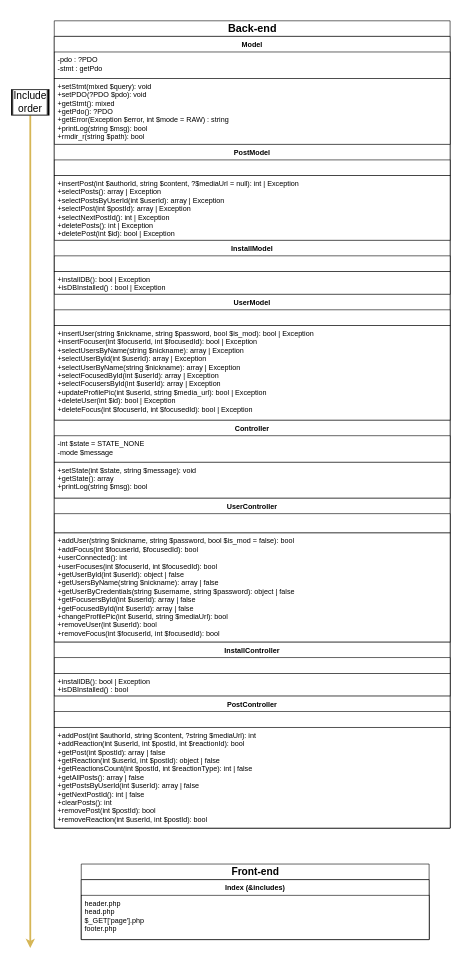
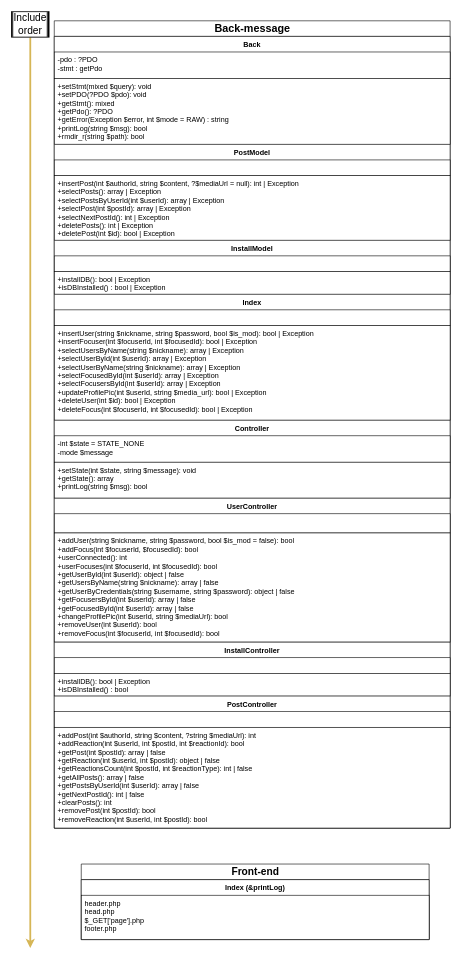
  <mxCell id="0" />
  <mxCell id="1" parent="0" />
  <mxCell id="2" value="" style="endArrow=classic;html=1;rounded=0;strokeWidth=3;fillColor=#fff2cc;strokeColor=#d6b656;labelBorderColor=default;" parent="1" source="31" edge="1"><mxGeometry width="50" height="50" relative="1" as="geometry"><mxPoint x="50" y="65" as="sourcePoint" /><mxPoint x="50" y="1580" as="targetPoint" /></mxGeometry></mxCell>
  <mxCell id="3" value="&lt;font size=&quot;1&quot; style=&quot;&quot;&gt;&lt;b style=&quot;font-size: 17px;&quot;&gt;Front-end&lt;/b&gt;&lt;/font&gt;" style="swimlane;fontStyle=0;childLayout=stackLayout;horizontal=1;startSize=26;fillColor=default;horizontalStack=0;resizeParent=1;resizeParentMax=0;resizeLast=0;collapsible=1;marginBottom=0;html=1;glass=0;labelBackgroundColor=none;labelBorderColor=none;fillStyle=solid;strokeColor=default;fontFamily=Helvetica;" parent="1" vertex="1"><mxGeometry x="135" y="1440" width="580" height="126" as="geometry" /></mxCell>
- <mxCell id="4" value="Index (&amp;includes)" style="swimlane;fontStyle=1;align=center;verticalAlign=top;childLayout=stackLayout;horizontal=1;startSize=26;horizontalStack=0;resizeParent=1;resizeParentMax=0;resizeLast=0;collapsible=1;marginBottom=0;fillColor=default;gradientColor=none;strokeColor=default;swimlaneLine=0;" parent="3" vertex="1"><mxGeometry y="26" width="580" height="100" as="geometry" /></mxCell>
+ <mxCell id="4" value="Index (&amp;printLog)" style="swimlane;fontStyle=1;align=center;verticalAlign=top;childLayout=stackLayout;horizontal=1;startSize=26;horizontalStack=0;resizeParent=1;resizeParentMax=0;resizeLast=0;collapsible=1;marginBottom=0;fillColor=default;gradientColor=none;strokeColor=default;swimlaneLine=0;" parent="3" vertex="1"><mxGeometry y="26" width="580" height="100" as="geometry" /></mxCell>
  <mxCell id="5" value="header.php&#10;head.php&#10;$_GET['page'].php&#10;footer.php" style="text;strokeColor=default;fillColor=default;align=left;verticalAlign=top;spacingLeft=4;spacingRight=4;overflow=hidden;rotatable=0;points=[[0,0.5],[1,0.5]];portConstraint=eastwest;gradientColor=none;swimlaneLine=0;" parent="4" vertex="1"><mxGeometry y="26" width="580" height="74" as="geometry" /></mxCell>
- <mxCell id="6" value="Back-end" style="swimlane;fontStyle=1;childLayout=stackLayout;horizontal=1;startSize=26;fillColor=default;horizontalStack=0;resizeParent=1;resizeParentMax=0;resizeLast=0;collapsible=1;marginBottom=0;glass=0;labelBackgroundColor=none;labelBorderColor=none;fillStyle=solid;strokeColor=default;fontFamily=Helvetica;labelPosition=center;verticalLabelPosition=middle;align=center;verticalAlign=middle;fontSize=18;html=1;" parent="1" vertex="1"><mxGeometry x="90" y="34" width="660" height="1346" as="geometry" /></mxCell>
- <mxCell id="7" value="Model" style="swimlane;fontStyle=1;align=center;verticalAlign=top;childLayout=stackLayout;horizontal=1;startSize=26;horizontalStack=0;resizeParent=1;resizeParentMax=0;resizeLast=0;collapsible=1;marginBottom=0;fillColor=default;gradientColor=none;strokeColor=default;swimlaneLine=0;" parent="6" vertex="1"><mxGeometry y="26" width="660" height="180" as="geometry" /></mxCell>
+ <mxCell id="6" value="Back-message" style="swimlane;fontStyle=1;childLayout=stackLayout;horizontal=1;startSize=26;fillColor=default;horizontalStack=0;resizeParent=1;resizeParentMax=0;resizeLast=0;collapsible=1;marginBottom=0;glass=0;labelBackgroundColor=none;labelBorderColor=none;fillStyle=solid;strokeColor=default;fontFamily=Helvetica;labelPosition=center;verticalLabelPosition=middle;align=center;verticalAlign=middle;fontSize=18;html=1;" parent="1" vertex="1"><mxGeometry x="90" y="34" width="660" height="1346" as="geometry" /></mxCell>
+ <mxCell id="7" value="Back" style="swimlane;fontStyle=1;align=center;verticalAlign=top;childLayout=stackLayout;horizontal=1;startSize=26;horizontalStack=0;resizeParent=1;resizeParentMax=0;resizeLast=0;collapsible=1;marginBottom=0;fillColor=default;gradientColor=none;strokeColor=default;swimlaneLine=0;" parent="6" vertex="1"><mxGeometry y="26" width="660" height="180" as="geometry" /></mxCell>
  <mxCell id="8" value="-pdo : ?PDO&#10;-stmt : getPdo" style="text;strokeColor=default;fillColor=default;align=left;verticalAlign=top;spacingLeft=4;spacingRight=4;overflow=hidden;rotatable=0;points=[[0,0.5],[1,0.5]];portConstraint=eastwest;gradientColor=none;swimlaneLine=0;" parent="7" vertex="1"><mxGeometry y="26" width="660" height="44" as="geometry" /></mxCell>
  <mxCell id="9" value="+setStmt(mixed $query): void&#10;+setPDO(?PDO $pdo): void&#10;+getStmt(): mixed&#10;+getPdo(): ?PDO&#10;+getError(Exception $error, int $mode = RAW) : string&#10;+printLog(string $msg): bool&#10;+rmdir_r(string $path): bool" style="text;strokeColor=default;fillColor=default;align=left;verticalAlign=top;spacingLeft=4;spacingRight=4;overflow=hidden;rotatable=0;points=[[0,0.5],[1,0.5]];portConstraint=eastwest;gradientColor=none;swimlaneLine=0;" parent="7" vertex="1"><mxGeometry y="70" width="660" height="110" as="geometry" /></mxCell>
  <mxCell id="10" value="PostModel" style="swimlane;fontStyle=1;align=center;verticalAlign=top;childLayout=stackLayout;horizontal=1;startSize=26;horizontalStack=0;resizeParent=1;resizeParentMax=0;resizeLast=0;collapsible=1;marginBottom=0;fillColor=default;gradientColor=none;strokeColor=default;swimlaneLine=0;" parent="6" vertex="1"><mxGeometry y="206" width="660" height="160" as="geometry" /></mxCell>
  <mxCell id="11" value="" style="text;strokeColor=default;fillColor=default;align=left;verticalAlign=top;spacingLeft=4;spacingRight=4;overflow=hidden;rotatable=0;points=[[0,0.5],[1,0.5]];portConstraint=eastwest;gradientColor=none;swimlaneLine=0;" parent="10" vertex="1"><mxGeometry y="26" width="660" height="26" as="geometry" /></mxCell>
  <mxCell id="12" value="+insertPost(int $authorId, string $content, ?$mediaUrl = null): int | Exception&#10;+selectPosts(): array | Exception&#10;+selectPostsByUserId(int $userId): array | Exception&#10;+selectPost(int $postId): array | Exception&#10;+selectNextPostId(): int | Exception&#10;+deletePosts(): int | Exception&#10;+deletePost(int $id): bool | Exception" style="text;strokeColor=default;fillColor=default;align=left;verticalAlign=top;spacingLeft=4;spacingRight=4;overflow=hidden;rotatable=0;points=[[0,0.5],[1,0.5]];portConstraint=eastwest;gradientColor=none;swimlaneLine=0;" parent="10" vertex="1"><mxGeometry y="52" width="660" height="108" as="geometry" /></mxCell>
  <mxCell id="13" value="InstallModel" style="swimlane;fontStyle=1;align=center;verticalAlign=top;childLayout=stackLayout;horizontal=1;startSize=26;horizontalStack=0;resizeParent=1;resizeParentMax=0;resizeLast=0;collapsible=1;marginBottom=0;fillColor=default;gradientColor=none;strokeColor=default;swimlaneLine=0;" parent="6" vertex="1"><mxGeometry y="366" width="660" height="90" as="geometry" /></mxCell>
  <mxCell id="14" value="" style="text;strokeColor=default;fillColor=default;align=left;verticalAlign=top;spacingLeft=4;spacingRight=4;overflow=hidden;rotatable=0;points=[[0,0.5],[1,0.5]];portConstraint=eastwest;gradientColor=none;swimlaneLine=0;" parent="13" vertex="1"><mxGeometry y="26" width="660" height="26" as="geometry" /></mxCell>
  <mxCell id="15" value="+installDB(): bool | Exception&#10;+isDBInstalled() : bool | Exception&#10;" style="text;strokeColor=default;fillColor=default;align=left;verticalAlign=top;spacingLeft=4;spacingRight=4;overflow=hidden;rotatable=0;points=[[0,0.5],[1,0.5]];portConstraint=eastwest;gradientColor=none;swimlaneLine=0;" parent="13" vertex="1"><mxGeometry y="52" width="660" height="38" as="geometry" /></mxCell>
- <mxCell id="16" value="UserModel" style="swimlane;fontStyle=1;align=center;verticalAlign=top;childLayout=stackLayout;horizontal=1;startSize=26;horizontalStack=0;resizeParent=1;resizeParentMax=0;resizeLast=0;collapsible=1;marginBottom=0;fillColor=default;gradientColor=none;strokeColor=default;swimlaneLine=0;" parent="6" vertex="1"><mxGeometry y="456" width="660" height="210" as="geometry" /></mxCell>
+ <mxCell id="16" value="Index" style="swimlane;fontStyle=1;align=center;verticalAlign=top;childLayout=stackLayout;horizontal=1;startSize=26;horizontalStack=0;resizeParent=1;resizeParentMax=0;resizeLast=0;collapsible=1;marginBottom=0;fillColor=default;gradientColor=none;strokeColor=default;swimlaneLine=0;" parent="6" vertex="1"><mxGeometry y="456" width="660" height="210" as="geometry" /></mxCell>
  <mxCell id="17" value="" style="text;strokeColor=default;fillColor=default;align=left;verticalAlign=top;spacingLeft=4;spacingRight=4;overflow=hidden;rotatable=0;points=[[0,0.5],[1,0.5]];portConstraint=eastwest;gradientColor=none;swimlaneLine=0;" parent="16" vertex="1"><mxGeometry y="26" width="660" height="26" as="geometry" /></mxCell>
  <mxCell id="18" value="+insertUser(string $nickname, string $password, bool $is_mod): bool | Exception&#10;+insertFocuser(int $focuserId, int $focusedId): bool | Exception&#10;+selectUsersByName(string $nickname): array | Exception&#10;+selectUserById(int $userId): array | Exception&#10;+selectUserByName(string $nickname): array | Exception&#10;+selectFocusedById(int $userId): array | Exception&#10;+selectFocusersById(int $userId): array | Exception&#10;+updateProfilePic(int $userId, string $media_url): bool | Exception&#10;+deleteUser(int $id): bool | Exception&#10;+deleteFocus(int $focuserId, int $focusedId): bool | Exception" style="text;strokeColor=default;fillColor=default;align=left;verticalAlign=top;spacingLeft=4;spacingRight=4;overflow=hidden;rotatable=0;points=[[0,0.5],[1,0.5]];portConstraint=eastwest;gradientColor=none;swimlaneLine=0;" parent="16" vertex="1"><mxGeometry y="52" width="660" height="158" as="geometry" /></mxCell>
  <mxCell id="19" value="Controller&#10;" style="swimlane;fontStyle=1;align=center;verticalAlign=top;childLayout=stackLayout;horizontal=1;startSize=26;horizontalStack=0;resizeParent=1;resizeParentMax=0;resizeLast=0;collapsible=1;marginBottom=0;fillColor=default;gradientColor=none;strokeColor=default;swimlaneLine=0;" parent="6" vertex="1"><mxGeometry y="666" width="660" height="130" as="geometry" /></mxCell>
  <mxCell id="20" value="-int $state = STATE_NONE&#10;-mode $message" style="text;strokeColor=default;fillColor=default;align=left;verticalAlign=top;spacingLeft=4;spacingRight=4;overflow=hidden;rotatable=0;points=[[0,0.5],[1,0.5]];portConstraint=eastwest;gradientColor=none;swimlaneLine=0;" parent="19" vertex="1"><mxGeometry y="26" width="660" height="44" as="geometry" /></mxCell>
  <mxCell id="21" value="+setState(int $state, string $message): void&#10;+getState(): array&#10;+printLog(string $msg): bool&#10;" style="text;strokeColor=default;fillColor=default;align=left;verticalAlign=top;spacingLeft=4;spacingRight=4;overflow=hidden;rotatable=0;points=[[0,0.5],[1,0.5]];portConstraint=eastwest;gradientColor=none;swimlaneLine=0;" parent="19" vertex="1"><mxGeometry y="70" width="660" height="60" as="geometry" /></mxCell>
  <mxCell id="22" value="UserController" style="swimlane;fontStyle=1;align=center;verticalAlign=top;childLayout=stackLayout;horizontal=1;startSize=26;horizontalStack=0;resizeParent=1;resizeParentMax=0;resizeLast=0;collapsible=1;marginBottom=0;fillColor=default;gradientColor=none;strokeColor=default;swimlaneLine=0;" parent="6" vertex="1"><mxGeometry y="796" width="660" height="240" as="geometry" /></mxCell>
  <mxCell id="23" value=" " style="text;strokeColor=default;fillColor=default;align=left;verticalAlign=top;spacingLeft=4;spacingRight=4;overflow=hidden;rotatable=0;points=[[0,0.5],[1,0.5]];portConstraint=eastwest;gradientColor=none;swimlaneLine=0;" parent="22" vertex="1"><mxGeometry y="26" width="660" height="32" as="geometry" /></mxCell>
  <mxCell id="24" value="+addUser(string $nickname, string $password, bool $is_mod = false): bool&#10;+addFocus(int $focuserId, $focusedId): bool&#10;+userConnected(): int&#10;+userFocuses(int $focuserId, int $focusedId): bool&#10;+getUserById(int $userId): object | false&#10;+getUsersByName(string $nickname): array | false&#10;+getUserByCredentials(string $username, string $password): object | false&#10;+getFocusersById(int $userId): array | false&#10;+getFocusedById(int $userId): array | false&#10;+changeProfilePic(int $userId, string $mediaUrl): bool&#10;+removeUser(int $userId): bool&#10;+removeFocus(int $focuserId, int $focusedId): bool" style="text;strokeColor=default;fillColor=default;align=left;verticalAlign=top;spacingLeft=4;spacingRight=4;overflow=hidden;rotatable=0;points=[[0,0.5],[1,0.5]];portConstraint=eastwest;gradientColor=none;swimlaneLine=0;" parent="22" vertex="1"><mxGeometry y="58" width="660" height="182" as="geometry" /></mxCell>
  <mxCell id="25" value="InstallController" style="swimlane;fontStyle=1;align=center;verticalAlign=top;childLayout=stackLayout;horizontal=1;startSize=26;horizontalStack=0;resizeParent=1;resizeParentMax=0;resizeLast=0;collapsible=1;marginBottom=0;fillColor=default;gradientColor=none;strokeColor=default;swimlaneLine=0;" parent="6" vertex="1"><mxGeometry y="1036" width="660" height="90" as="geometry" /></mxCell>
  <mxCell id="26" value=" " style="text;strokeColor=default;fillColor=default;align=left;verticalAlign=top;spacingLeft=4;spacingRight=4;overflow=hidden;rotatable=0;points=[[0,0.5],[1,0.5]];portConstraint=eastwest;gradientColor=none;swimlaneLine=0;" parent="25" vertex="1"><mxGeometry y="26" width="660" height="26" as="geometry" /></mxCell>
  <mxCell id="27" value="+installDB(): bool | Exception&#10;+isDBInstalled() : bool" style="text;strokeColor=default;fillColor=default;align=left;verticalAlign=top;spacingLeft=4;spacingRight=4;overflow=hidden;rotatable=0;points=[[0,0.5],[1,0.5]];portConstraint=eastwest;gradientColor=none;swimlaneLine=0;" parent="25" vertex="1"><mxGeometry y="52" width="660" height="38" as="geometry" /></mxCell>
  <mxCell id="28" value="PostController" style="swimlane;fontStyle=1;align=center;verticalAlign=top;childLayout=stackLayout;horizontal=1;startSize=26;horizontalStack=0;resizeParent=1;resizeParentMax=0;resizeLast=0;collapsible=1;marginBottom=0;fillColor=default;gradientColor=none;strokeColor=default;swimlaneLine=0;" parent="6" vertex="1"><mxGeometry y="1126" width="660" height="220" as="geometry" /></mxCell>
  <mxCell id="29" value=" " style="text;strokeColor=default;fillColor=default;align=left;verticalAlign=top;spacingLeft=4;spacingRight=4;overflow=hidden;rotatable=0;points=[[0,0.5],[1,0.5]];portConstraint=eastwest;gradientColor=none;swimlaneLine=0;" parent="28" vertex="1"><mxGeometry y="26" width="660" height="26" as="geometry" /></mxCell>
  <mxCell id="30" value="+addPost(int $authorId, string $content, ?string $mediaUrl): int&#10;+addReaction(int $userId, int $postId, int $reactionId): bool&#10;+getPost(int $postId): array | false&#10;+getReaction(int $userId, int $postId): object | false&#10;+getReactionsCount(int $postId, int $reactionType): int | false&#10;+getAllPosts(): array | false&#10;+getPostsByUserId(int $userId): array | false&#10;+getNextPostId(): int | false&#10;+clearPosts(): int&#10;+removePost(int $postId): bool&#10;+removeReaction(int $userId, int $postId): bool&#10;" style="text;strokeColor=default;fillColor=default;align=left;verticalAlign=top;spacingLeft=4;spacingRight=4;overflow=hidden;rotatable=0;points=[[0,0.5],[1,0.5]];portConstraint=eastwest;gradientColor=none;swimlaneLine=0;" parent="28" vertex="1"><mxGeometry y="52" width="660" height="168" as="geometry" /></mxCell>
- <mxCell id="31" value="&lt;span style=&quot;&quot;&gt;Include order&lt;/span&gt;" style="text;html=1;strokeColor=#000000;fillColor=none;align=center;verticalAlign=middle;whiteSpace=wrap;rounded=0;fontSize=17;fontFamily=Helvetica;labelBorderColor=default;labelBackgroundColor=default;strokeWidth=4;" parent="1" vertex="1"><mxGeometry x="20" y="150" width="60" height="40" as="geometry" /></mxCell>
+ <mxCell id="31" value="&lt;span style=&quot;&quot;&gt;Include order&lt;/span&gt;" style="text;html=1;strokeColor=#000000;fillColor=none;align=center;verticalAlign=middle;whiteSpace=wrap;rounded=0;fontSize=17;fontFamily=Helvetica;labelBorderColor=default;labelBackgroundColor=default;strokeWidth=4;" parent="1" vertex="1"><mxGeometry x="20" y="20" width="60" height="40" as="geometry" /></mxCell>
